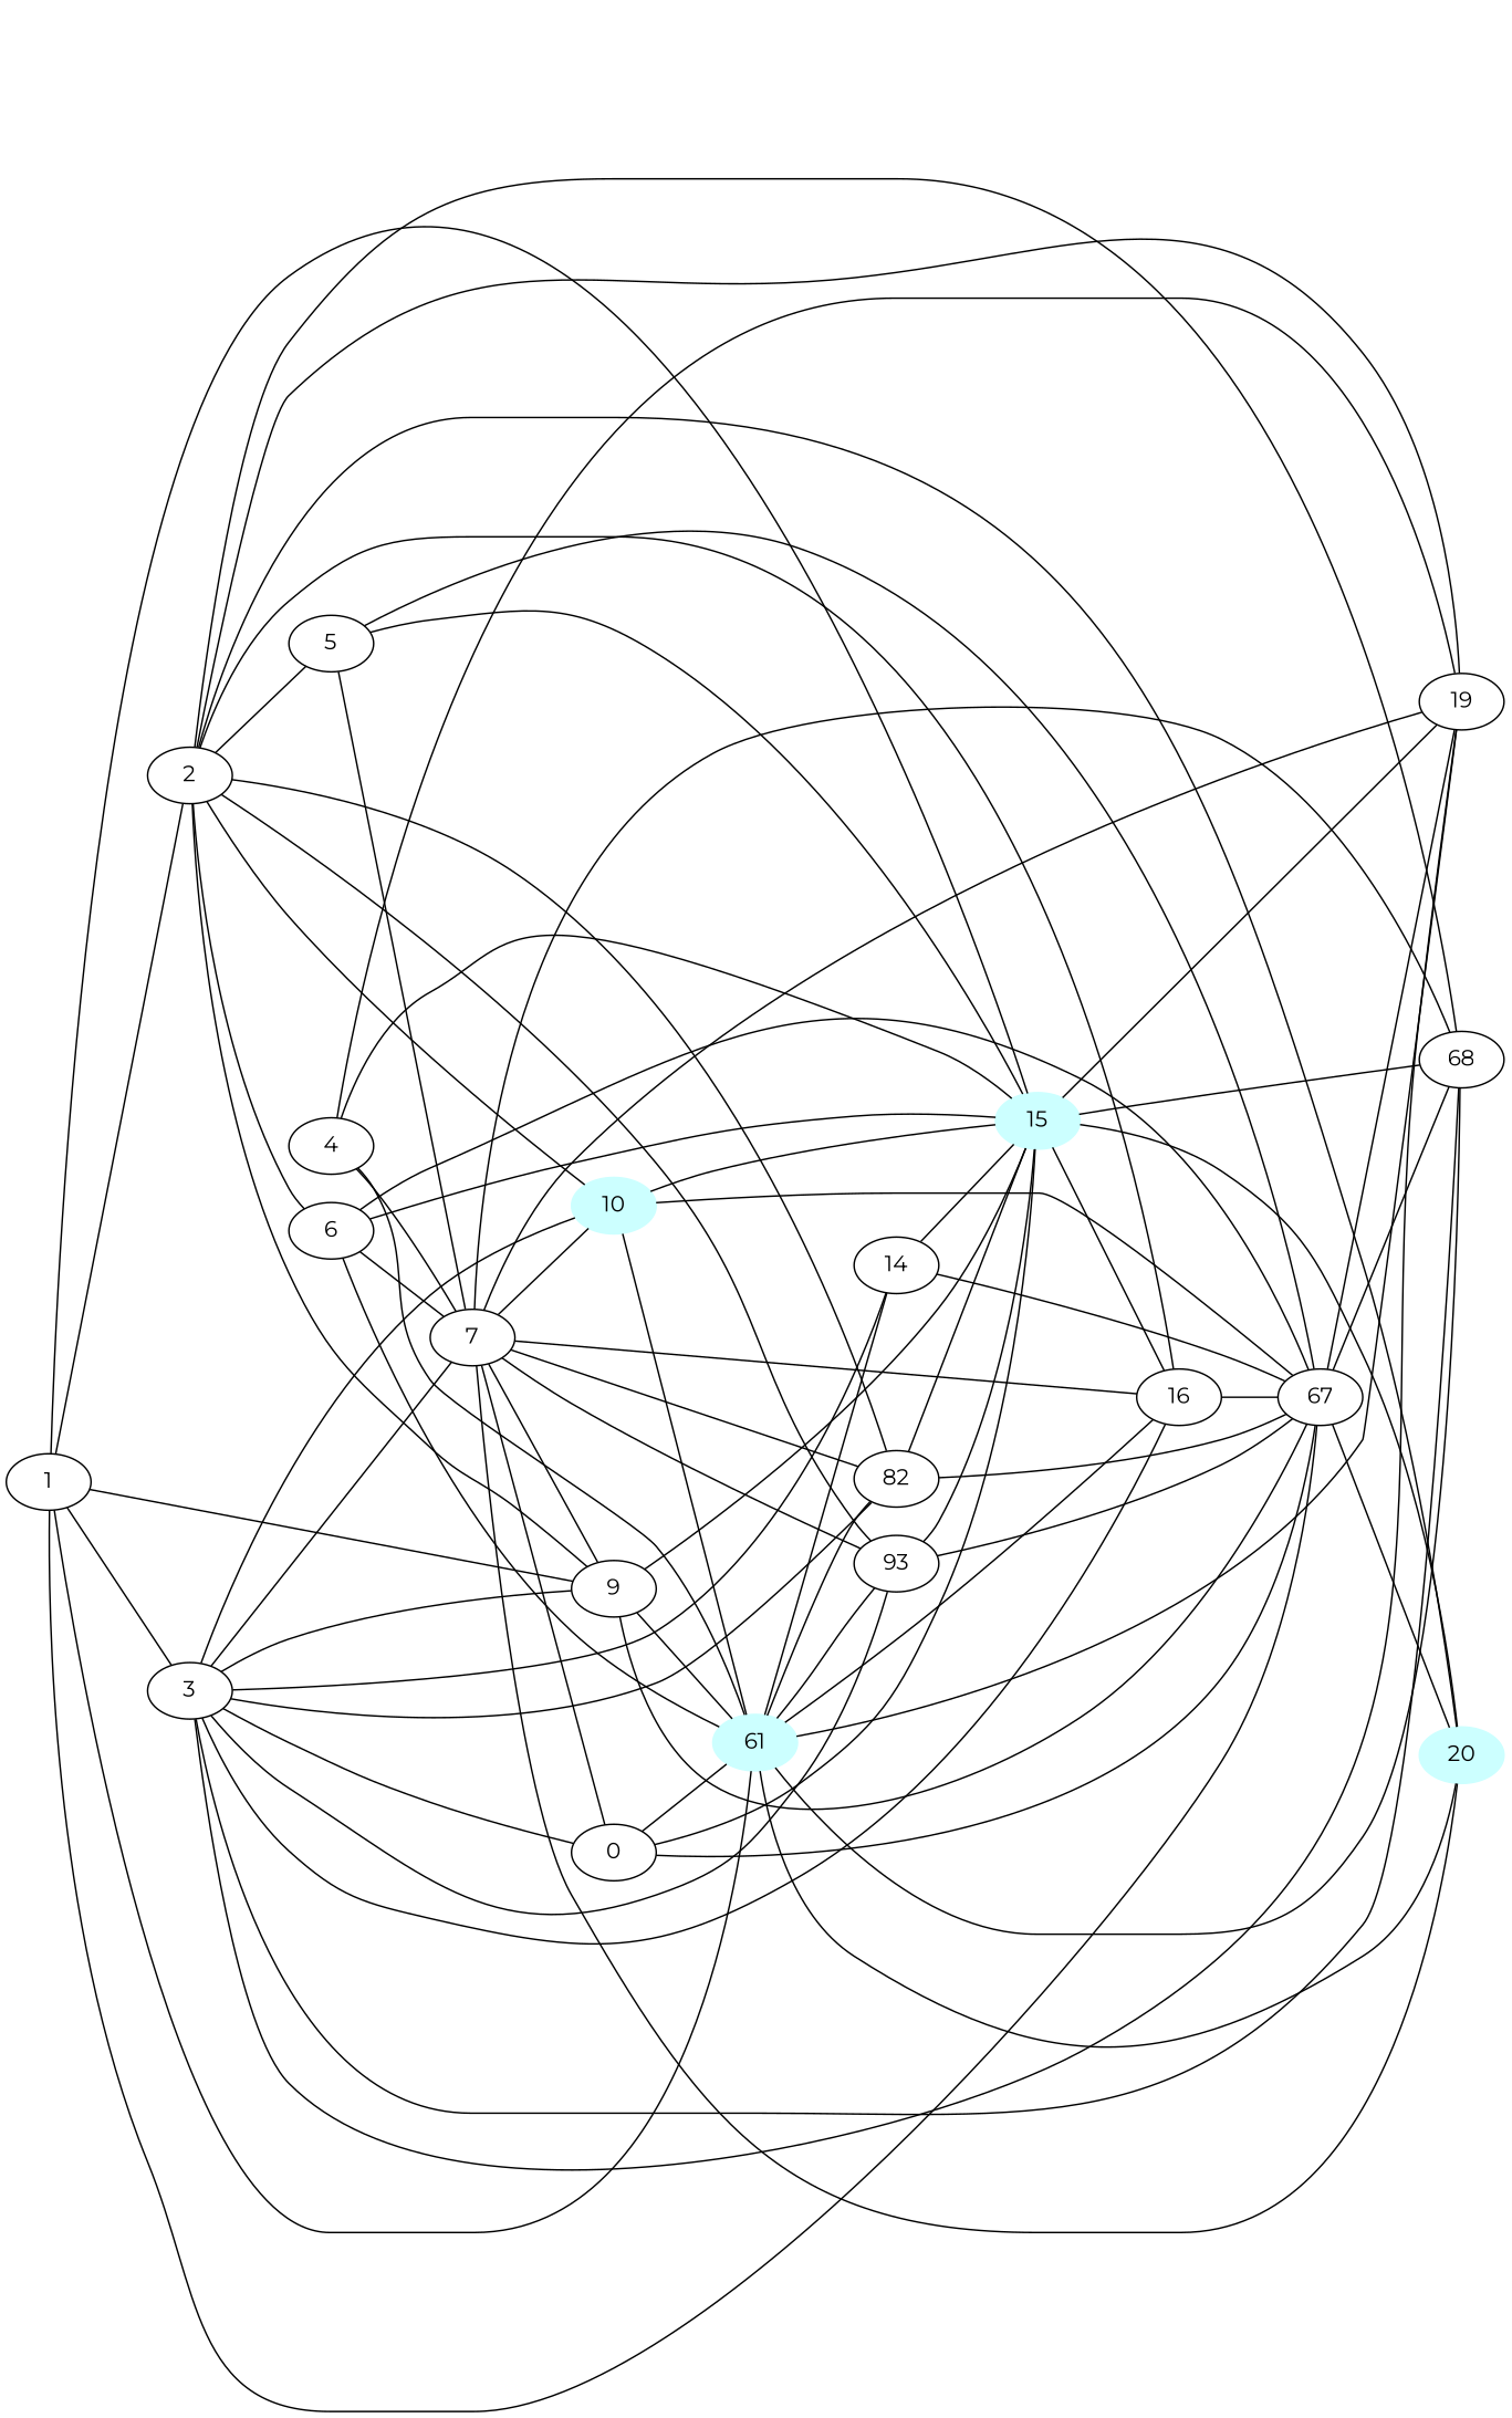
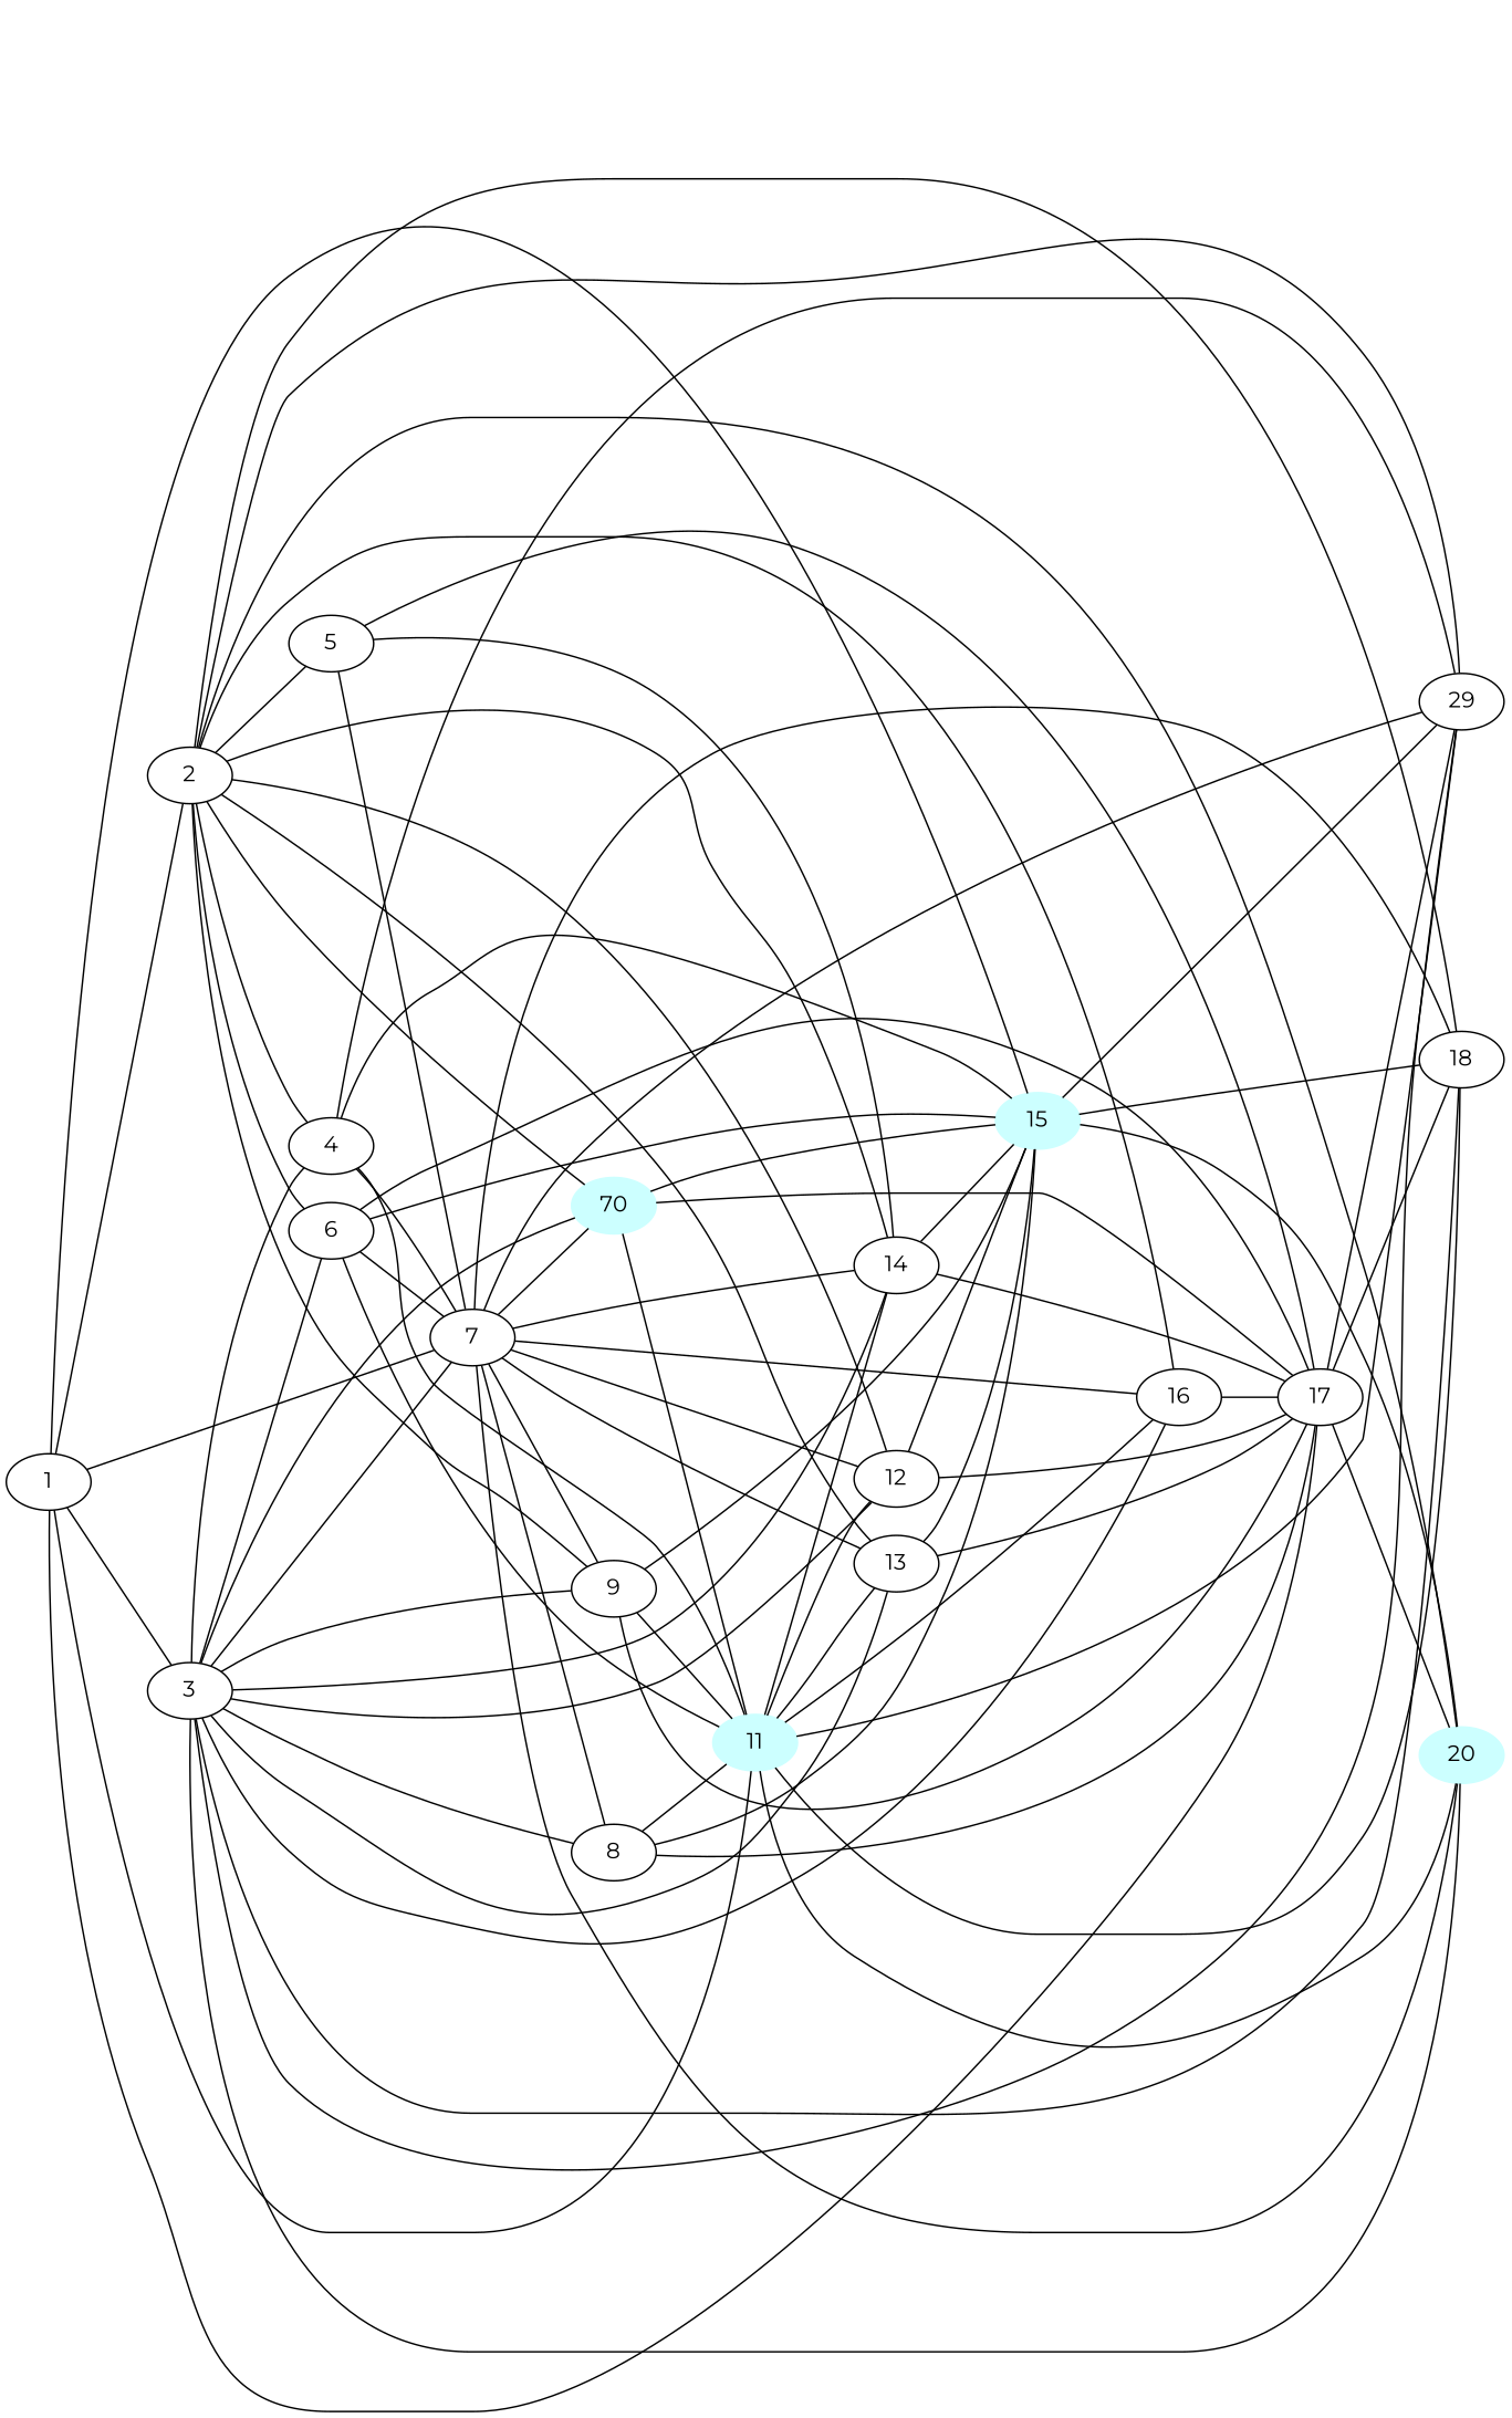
  graph {
    fontname=Montserrat
    rankdir=LR
    node [fontname=Montserrat]
    edge [fontname=Montserrat]
-   10 [color="#CCFFFF" style=filled]
-   11 [color="#CCFFFF" style=filled label=61]
+   10 [color="#CCFFFF" style=filled label=70]
+   11 [color="#CCFFFF" style=filled]
    15 [color="#CCFFFF" style=filled]
-   17 [label=67]
+   17
    20 [color="#CCFFFF" style=filled]
-   12 [label=82]
-   13 [label=93]
+   12
+   13
    14
    16
-   18 [label=68]
-   19
+   18
+   19 [label=29]
    1
    2
    3
    7
    4
    5
    6
    9
-   8 [label=0]
+   8
    10 -- 11
    10 -- 15
    10 -- 17
    11 -- 20
    11 -- 12
    11 -- 13
    11 -- 14
    11 -- 16
    11 -- 18
    11 -- 19
    15 -- 20
-   15 -- 16
    15 -- 18
    15 -- 19
    17 -- 20
    17 -- 18
    17 -- 19
    12 -- 15
    12 -- 17
    13 -- 15
    13 -- 17
    14 -- 15
    14 -- 17
    16 -- 17
    1 -- 11
    1 -- 15
    1 -- 17
    1 -- 2
    1 -- 3
-   1 -- 9
+   1 -- 7
    2 -- 10
    2 -- 20
    2 -- 12
    2 -- 13
+   2 -- 14
    2 -- 16
    2 -- 18
    2 -- 19
+   2 -- 4
    2 -- 5
    2 -- 6
    2 -- 9
    3 -- 10
+   3 -- 20
    3 -- 12
    3 -- 13
    3 -- 14
    3 -- 16
    3 -- 18
    3 -- 19
    3 -- 7
+   3 -- 4
+   3 -- 6
    3 -- 9
    3 -- 8
    7 -- 10
    7 -- 20
    7 -- 12
    7 -- 13
+   7 -- 14
    7 -- 16
    7 -- 18
    7 -- 19
    7 -- 9
    7 -- 8
    4 -- 11
    4 -- 15
    4 -- 19
    4 -- 7
-   5 -- 15
+   5 -- 14
    5 -- 17
    5 -- 7
    6 -- 11
    6 -- 15
    6 -- 17
    6 -- 7
    9 -- 11
    9 -- 15
    9 -- 17
    8 -- 11
    8 -- 15
    8 -- 17
  }
